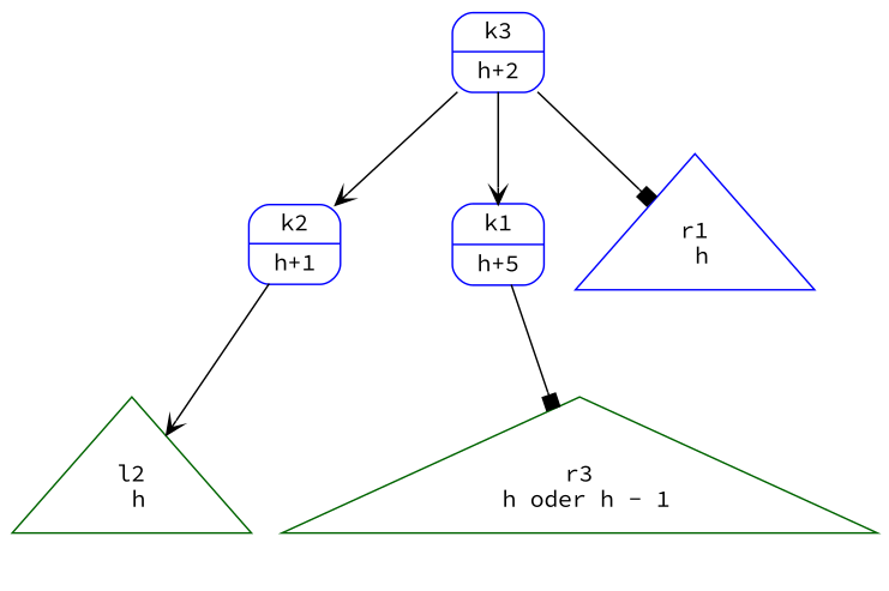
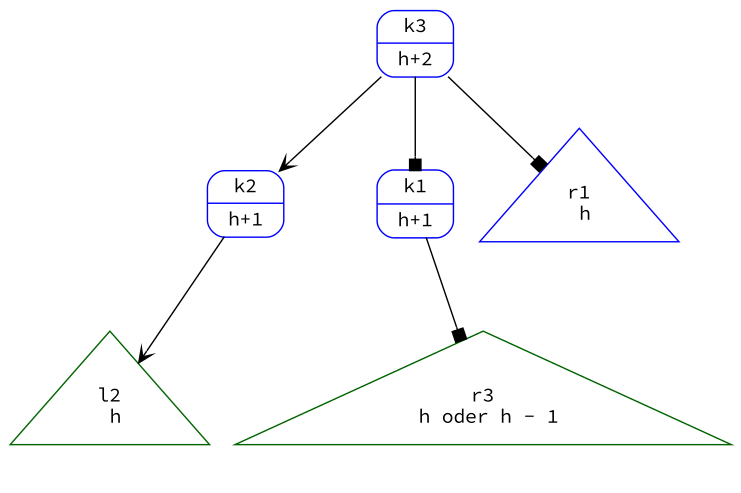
  digraph {
    fontname="Source Code Pro"
    node [color=blue fontname="Source Code Pro" ordering=out shape=Mrecord]
    edge [arrowhead=vee fontname="Source Code Pro"]
    n1 [label="{ k3 | h+2 }"]
    n2 [label="{ k2 | h+1 }"]
-   n3 [label="{ k1 | h+5 }"]
+   n3 [label="{ k1 | h+1 }"]
    n4 [label=" r1 \n h" shape=triangle]
    n5 [color=darkgreen label=" l2 \n h" shape=triangle]
    n6 [color=darkgreen label=" r3 \n h oder h - 1" shape=triangle]
    n1 -> n2
-   n1 -> n3
+   n1 -> n3 [arrowhead=box]
    n1 -> n4 [arrowhead=box]
    n2 -> n5
    n3 -> n6 [arrowhead=box]
  }
